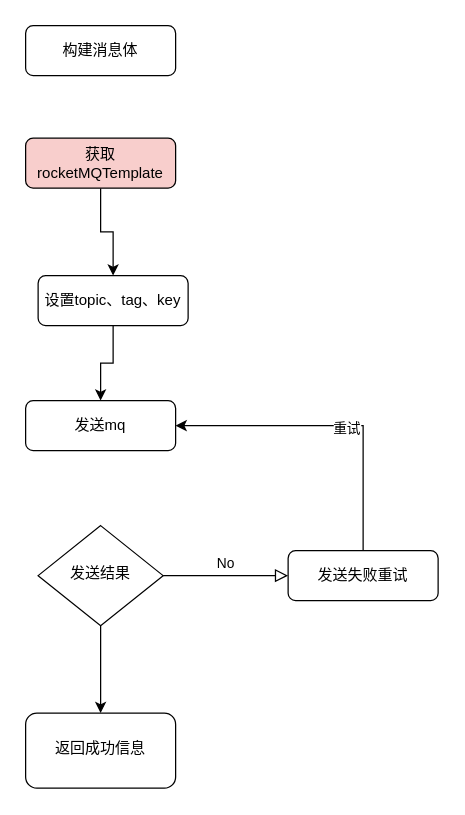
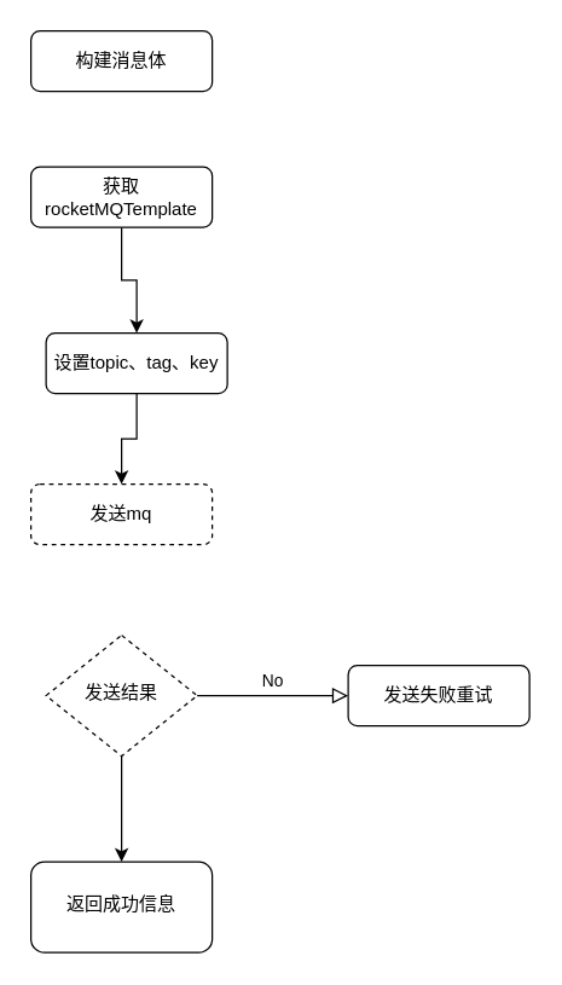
  <mxCell id="0" />
  <mxCell id="1" parent="0" />
  <mxCell id="2" value="" style="group" vertex="1" connectable="0" parent="1"><mxGeometry x="20" y="20" width="330" height="610" as="geometry" /></mxCell>
- <mxCell id="3" value="发送mq" style="rounded=1;whiteSpace=wrap;html=1;fontSize=12;glass=0;strokeWidth=1;shadow=0;" parent="2" vertex="1"><mxGeometry y="300" width="120" height="40" as="geometry" /></mxCell>
+ <mxCell id="3" value="发送mq" style="rounded=1;whiteSpace=wrap;html=1;fontSize=12;glass=0;strokeWidth=1;shadow=0;dashed=1;" parent="2" vertex="1"><mxGeometry y="300" width="120" height="40" as="geometry" /></mxCell>
  <mxCell id="4" value="No" style="edgeStyle=orthogonalEdgeStyle;rounded=0;html=1;jettySize=auto;orthogonalLoop=1;fontSize=11;endArrow=block;endFill=0;endSize=8;strokeWidth=1;shadow=0;labelBackgroundColor=none;" parent="2" source="6" target="9" edge="1"><mxGeometry y="10" relative="1" as="geometry"><mxPoint as="offset" /></mxGeometry></mxCell>
  <mxCell id="5" value="" style="edgeStyle=orthogonalEdgeStyle;rounded=0;orthogonalLoop=1;jettySize=auto;html=1;" edge="1" parent="2" source="6" target="16"><mxGeometry relative="1" as="geometry" /></mxCell>
- <mxCell id="6" value="发送结果" style="rhombus;whiteSpace=wrap;html=1;shadow=0;fontFamily=Helvetica;fontSize=12;align=center;strokeWidth=1;spacing=6;spacingTop=-4;" parent="2" vertex="1"><mxGeometry x="10" y="400" width="100" height="80" as="geometry" /></mxCell>
- <mxCell id="7" style="edgeStyle=orthogonalEdgeStyle;rounded=0;orthogonalLoop=1;jettySize=auto;html=1;entryX=1;entryY=0.5;entryDx=0;entryDy=0;" edge="1" parent="2" source="9" target="3"><mxGeometry relative="1" as="geometry"><Array as="points"><mxPoint x="270" y="320" /></Array></mxGeometry></mxCell>
- <mxCell id="8" value="重试" style="edgeLabel;html=1;align=center;verticalAlign=middle;resizable=0;points=[];" vertex="1" connectable="0" parent="7"><mxGeometry x="-0.085" y="1" relative="1" as="geometry"><mxPoint as="offset" /></mxGeometry></mxCell>
+ <mxCell id="6" value="发送结果" style="rhombus;whiteSpace=wrap;html=1;shadow=0;fontFamily=Helvetica;fontSize=12;align=center;strokeWidth=1;spacing=6;spacingTop=-4;dashed=1;" parent="2" vertex="1"><mxGeometry x="10" y="400" width="100" height="80" as="geometry" /></mxCell>
  <mxCell id="9" value="发送失败重试" style="rounded=1;whiteSpace=wrap;html=1;fontSize=12;glass=0;strokeWidth=1;shadow=0;" parent="2" vertex="1"><mxGeometry x="210" y="420" width="120" height="40" as="geometry" /></mxCell>
  <mxCell id="10" value="构建消息体" style="rounded=1;whiteSpace=wrap;html=1;fontSize=12;glass=0;strokeWidth=1;shadow=0;" vertex="1" parent="2"><mxGeometry width="120" height="40" as="geometry" /></mxCell>
  <mxCell id="11" value="" style="edgeStyle=orthogonalEdgeStyle;rounded=0;orthogonalLoop=1;jettySize=auto;html=1;" edge="1" parent="2" source="12" target="14"><mxGeometry relative="1" as="geometry" /></mxCell>
- <mxCell id="12" value="获取rocketMQTemplate" style="rounded=1;whiteSpace=wrap;html=1;fontSize=12;glass=0;strokeWidth=1;shadow=0;fillColor=#f8cecc;" vertex="1" parent="2"><mxGeometry y="90" width="120" height="40" as="geometry" /></mxCell>
+ <mxCell id="12" value="获取rocketMQTemplate" style="rounded=1;whiteSpace=wrap;html=1;fontSize=12;glass=0;strokeWidth=1;shadow=0;" vertex="1" parent="2"><mxGeometry y="90" width="120" height="40" as="geometry" /></mxCell>
  <mxCell id="13" value="" style="edgeStyle=orthogonalEdgeStyle;rounded=0;orthogonalLoop=1;jettySize=auto;html=1;" edge="1" parent="2" source="14" target="3"><mxGeometry relative="1" as="geometry" /></mxCell>
  <mxCell id="14" value="设置topic、tag、key" style="rounded=1;whiteSpace=wrap;html=1;fontSize=12;glass=0;strokeWidth=1;shadow=0;" vertex="1" parent="2"><mxGeometry x="10" y="200" width="120" height="40" as="geometry" /></mxCell>
  <mxCell id="15" style="edgeStyle=orthogonalEdgeStyle;rounded=0;orthogonalLoop=1;jettySize=auto;html=1;exitX=0.5;exitY=1;exitDx=0;exitDy=0;" edge="1" parent="2" source="14" target="14"><mxGeometry relative="1" as="geometry" /></mxCell>
  <mxCell id="16" value="返回成功信息" style="rounded=1;whiteSpace=wrap;html=1;shadow=0;strokeWidth=1;spacing=6;spacingTop=-4;" vertex="1" parent="2"><mxGeometry y="550" width="120" height="60" as="geometry" /></mxCell>
